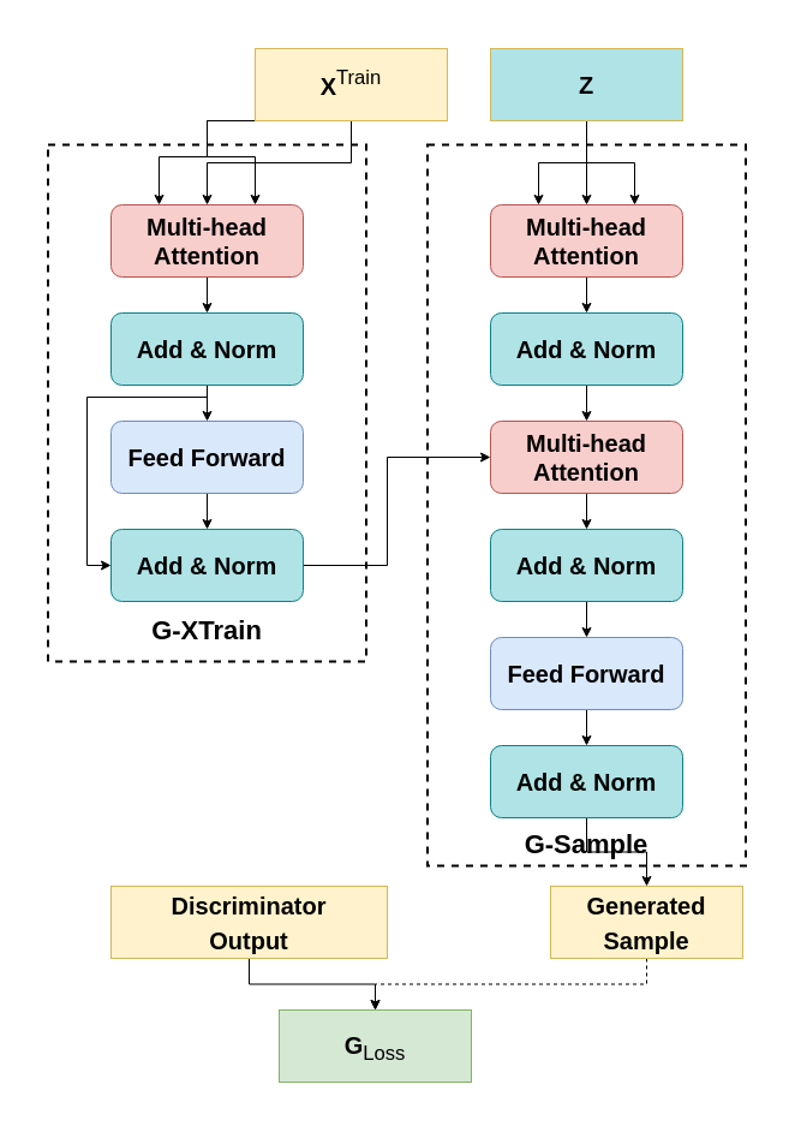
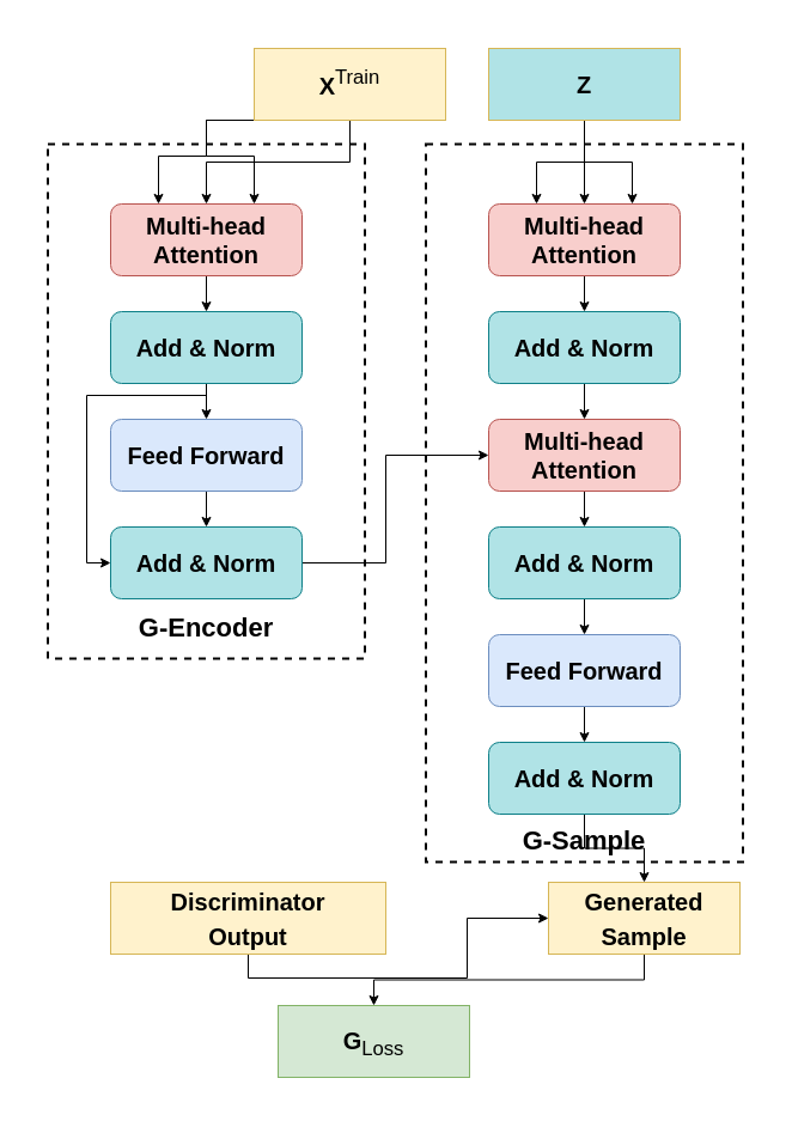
  <mxCell id="0" />
  <mxCell id="1" parent="0" />
  <mxCell id="2" value="" style="rounded=0;whiteSpace=wrap;html=1;dashed=1;labelBorderColor=#FFFFFF;sketch=0;fontSize=20;strokeWidth=2;strokeColor=none;" parent="1" vertex="1"><mxGeometry x="20" y="20" width="620" height="900" as="geometry" /></mxCell>
  <mxCell id="3" value="" style="rounded=0;whiteSpace=wrap;html=1;dashed=1;strokeWidth=2;fillColor=none;" parent="1" vertex="1"><mxGeometry x="355.5" y="120" width="265" height="600" as="geometry" /></mxCell>
  <mxCell id="4" value="" style="rounded=0;whiteSpace=wrap;html=1;dashed=1;strokeWidth=2;fillColor=none;" parent="1" vertex="1"><mxGeometry x="39.5" y="120" width="265" height="430" as="geometry" /></mxCell>
  <mxCell id="5" style="edgeStyle=orthogonalEdgeStyle;rounded=0;orthogonalLoop=1;jettySize=auto;html=1;exitX=0.5;exitY=1;exitDx=0;exitDy=0;entryX=0.25;entryY=0;entryDx=0;entryDy=0;fontStyle=1" parent="1" source="8" target="10" edge="1"><mxGeometry relative="1" as="geometry"><Array as="points"><mxPoint x="172" y="130" /><mxPoint x="132" y="130" /></Array></mxGeometry></mxCell>
  <mxCell id="6" style="edgeStyle=orthogonalEdgeStyle;rounded=0;orthogonalLoop=1;jettySize=auto;html=1;exitX=0.5;exitY=1;exitDx=0;exitDy=0;entryX=0.5;entryY=0;entryDx=0;entryDy=0;fontStyle=1" parent="1" source="8" target="10" edge="1"><mxGeometry relative="1" as="geometry" /></mxCell>
  <mxCell id="7" style="edgeStyle=orthogonalEdgeStyle;rounded=0;orthogonalLoop=1;jettySize=auto;html=1;exitX=0.5;exitY=1;exitDx=0;exitDy=0;entryX=0.75;entryY=0;entryDx=0;entryDy=0;fontStyle=1" parent="1" source="8" target="10" edge="1"><mxGeometry relative="1" as="geometry"><Array as="points"><mxPoint x="172" y="130" /><mxPoint x="212" y="130" /></Array></mxGeometry></mxCell>
  <mxCell id="8" value="&lt;font style=&quot;font-size: 20px&quot;&gt;X&lt;span style=&quot;font-weight: normal&quot;&gt;&lt;sup&gt;Train&lt;/sup&gt;&lt;/span&gt;&lt;/font&gt;" style="rounded=0;whiteSpace=wrap;html=1;fontStyle=1;fontSize=24;fillColor=#fff2cc;strokeColor=#d6b656;" parent="1" vertex="1"><mxGeometry x="212" y="40" width="160" height="60" as="geometry" /></mxCell>
  <mxCell id="9" style="edgeStyle=orthogonalEdgeStyle;rounded=0;orthogonalLoop=1;jettySize=auto;html=1;exitX=0.5;exitY=1;exitDx=0;exitDy=0;entryX=0.5;entryY=0;entryDx=0;entryDy=0;fontStyle=1" parent="1" source="10" target="15" edge="1"><mxGeometry relative="1" as="geometry" /></mxCell>
  <mxCell id="10" value="Multi-head&lt;br&gt;Attention" style="rounded=1;whiteSpace=wrap;html=1;fontSize=20;fontStyle=1;fillColor=#f8cecc;strokeColor=#b85450;" parent="1" vertex="1"><mxGeometry x="92" y="170" width="160" height="60" as="geometry" /></mxCell>
  <mxCell id="11" style="edgeStyle=orthogonalEdgeStyle;rounded=0;orthogonalLoop=1;jettySize=auto;html=1;exitX=0.5;exitY=1;exitDx=0;exitDy=0;entryX=0.5;entryY=0;entryDx=0;entryDy=0;fontStyle=1" parent="1" source="12" target="17" edge="1"><mxGeometry relative="1" as="geometry" /></mxCell>
  <mxCell id="12" value="Multi-head&lt;br&gt;Attention" style="rounded=1;whiteSpace=wrap;html=1;fontSize=20;fontStyle=1;fillColor=#f8cecc;strokeColor=#b85450;" parent="1" vertex="1"><mxGeometry x="408" y="170" width="160" height="60" as="geometry" /></mxCell>
  <mxCell id="13" style="edgeStyle=orthogonalEdgeStyle;rounded=0;orthogonalLoop=1;jettySize=auto;html=1;exitX=0.5;exitY=1;exitDx=0;exitDy=0;entryX=0.5;entryY=0;entryDx=0;entryDy=0;fontStyle=1" parent="1" source="15" target="19" edge="1"><mxGeometry relative="1" as="geometry" /></mxCell>
  <mxCell id="14" style="edgeStyle=orthogonalEdgeStyle;rounded=0;orthogonalLoop=1;jettySize=auto;html=1;exitX=0.5;exitY=1;exitDx=0;exitDy=0;entryX=0;entryY=0.5;entryDx=0;entryDy=0;fontStyle=1" parent="1" source="15" target="21" edge="1"><mxGeometry relative="1" as="geometry"><Array as="points"><mxPoint x="172" y="330" /><mxPoint x="72" y="330" /><mxPoint x="72" y="470" /></Array></mxGeometry></mxCell>
  <mxCell id="15" value="Add &amp;amp; Norm" style="rounded=1;whiteSpace=wrap;html=1;fontSize=20;fontStyle=1;fillColor=#b0e3e6;strokeColor=#0e8088;" parent="1" vertex="1"><mxGeometry x="92" y="260" width="160" height="60" as="geometry" /></mxCell>
  <mxCell id="16" style="edgeStyle=orthogonalEdgeStyle;rounded=0;orthogonalLoop=1;jettySize=auto;html=1;exitX=0.5;exitY=1;exitDx=0;exitDy=0;entryX=0.5;entryY=0;entryDx=0;entryDy=0;strokeWidth=1;" parent="1" source="17" target="23" edge="1"><mxGeometry relative="1" as="geometry" /></mxCell>
  <mxCell id="17" value="Add &amp;amp; Norm" style="rounded=1;whiteSpace=wrap;html=1;fontSize=20;fontStyle=1;fillColor=#b0e3e6;strokeColor=#0e8088;" parent="1" vertex="1"><mxGeometry x="408" y="260" width="160" height="60" as="geometry" /></mxCell>
  <mxCell id="18" style="edgeStyle=orthogonalEdgeStyle;rounded=0;orthogonalLoop=1;jettySize=auto;html=1;exitX=0.5;exitY=1;exitDx=0;exitDy=0;entryX=0.5;entryY=0;entryDx=0;entryDy=0;fontStyle=1" parent="1" source="19" target="21" edge="1"><mxGeometry relative="1" as="geometry" /></mxCell>
  <mxCell id="19" value="Feed Forward" style="rounded=1;whiteSpace=wrap;html=1;fontSize=20;fontStyle=1;fillColor=#dae8fc;strokeColor=#6c8ebf;" parent="1" vertex="1"><mxGeometry x="92" y="350" width="160" height="60" as="geometry" /></mxCell>
  <mxCell id="20" style="edgeStyle=orthogonalEdgeStyle;rounded=0;orthogonalLoop=1;jettySize=auto;html=1;exitX=1;exitY=0.5;exitDx=0;exitDy=0;entryX=0;entryY=0.5;entryDx=0;entryDy=0;" parent="1" source="21" target="23" edge="1"><mxGeometry relative="1" as="geometry"><Array as="points"><mxPoint x="322" y="470" /><mxPoint x="322" y="380" /></Array></mxGeometry></mxCell>
  <mxCell id="21" value="Add &amp;amp; Norm" style="rounded=1;whiteSpace=wrap;html=1;fontSize=20;fontStyle=1;fillColor=#b0e3e6;strokeColor=#0e8088;" parent="1" vertex="1"><mxGeometry x="92" y="440" width="160" height="60" as="geometry" /></mxCell>
  <mxCell id="22" style="edgeStyle=orthogonalEdgeStyle;rounded=0;orthogonalLoop=1;jettySize=auto;html=1;exitX=0.5;exitY=1;exitDx=0;exitDy=0;entryX=0.5;entryY=0;entryDx=0;entryDy=0;strokeWidth=1;" parent="1" source="23" target="25" edge="1"><mxGeometry relative="1" as="geometry" /></mxCell>
  <mxCell id="23" value="Multi-head&lt;br&gt;Attention" style="rounded=1;whiteSpace=wrap;html=1;fontSize=20;fontStyle=1;fillColor=#f8cecc;strokeColor=#b85450;" parent="1" vertex="1"><mxGeometry x="408" y="350" width="160" height="60" as="geometry" /></mxCell>
  <mxCell id="24" style="edgeStyle=orthogonalEdgeStyle;rounded=0;orthogonalLoop=1;jettySize=auto;html=1;exitX=0.5;exitY=1;exitDx=0;exitDy=0;entryX=0.5;entryY=0;entryDx=0;entryDy=0;fontStyle=1" parent="1" source="25" target="27" edge="1"><mxGeometry relative="1" as="geometry" /></mxCell>
  <mxCell id="25" value="Add &amp;amp; Norm" style="rounded=1;whiteSpace=wrap;html=1;fontSize=20;fontStyle=1;fillColor=#b0e3e6;strokeColor=#0e8088;" parent="1" vertex="1"><mxGeometry x="408" y="440" width="160" height="60" as="geometry" /></mxCell>
  <mxCell id="26" style="edgeStyle=orthogonalEdgeStyle;rounded=0;orthogonalLoop=1;jettySize=auto;html=1;exitX=0.5;exitY=1;exitDx=0;exitDy=0;entryX=0.5;entryY=0;entryDx=0;entryDy=0;strokeWidth=1;" parent="1" source="27" target="40" edge="1"><mxGeometry relative="1" as="geometry" /></mxCell>
  <mxCell id="27" value="Feed Forward" style="rounded=1;whiteSpace=wrap;html=1;fontSize=20;fontStyle=1;fillColor=#dae8fc;strokeColor=#6c8ebf;" parent="1" vertex="1"><mxGeometry x="408" y="530" width="160" height="60" as="geometry" /></mxCell>
- <mxCell id="28" style="edgeStyle=orthogonalEdgeStyle;rounded=0;orthogonalLoop=1;jettySize=auto;html=1;exitX=0.5;exitY=1;exitDx=0;exitDy=0;entryX=0.5;entryY=0;entryDx=0;entryDy=0;fontStyle=1;dashed=1;" parent="1" source="29" target="32" edge="1"><mxGeometry relative="1" as="geometry" /></mxCell>
+ <mxCell id="28" style="edgeStyle=orthogonalEdgeStyle;rounded=0;orthogonalLoop=1;jettySize=auto;html=1;exitX=0.5;exitY=1;exitDx=0;exitDy=0;entryX=0.5;entryY=0;entryDx=0;entryDy=0;fontStyle=1" parent="1" source="29" target="32" edge="1"><mxGeometry relative="1" as="geometry" /></mxCell>
  <mxCell id="29" value="&lt;span style=&quot;font-size: 20px&quot;&gt;Generated&lt;br&gt;Sample&lt;br&gt;&lt;/span&gt;" style="rounded=0;whiteSpace=wrap;html=1;fontStyle=1;fontSize=24;fillColor=#fff2cc;strokeColor=#d6b656;" parent="1" vertex="1"><mxGeometry x="458" y="737" width="160" height="60" as="geometry" /></mxCell>
- <mxCell id="30" style="edgeStyle=orthogonalEdgeStyle;rounded=0;orthogonalLoop=1;jettySize=auto;html=1;exitX=0.5;exitY=1;exitDx=0;exitDy=0;entryX=0.5;entryY=0;entryDx=0;entryDy=0;fontStyle=1" parent="1" source="31" target="32" edge="1"><mxGeometry relative="1" as="geometry" /></mxCell>
+ <mxCell id="30" style="edgeStyle=orthogonalEdgeStyle;rounded=0;orthogonalLoop=1;jettySize=auto;html=1;exitX=0.5;exitY=1;exitDx=0;exitDy=0;fontStyle=1;" parent="1" source="31" target="29" edge="1"><mxGeometry relative="1" as="geometry" /></mxCell>
  <mxCell id="31" value="&lt;span style=&quot;font-size: 20px&quot;&gt;Discriminator&lt;br&gt;Output&lt;br&gt;&lt;/span&gt;" style="rounded=0;whiteSpace=wrap;html=1;fontStyle=1;fontSize=24;fillColor=#fff2cc;strokeColor=#d6b656;" parent="1" vertex="1"><mxGeometry x="92" y="737" width="230" height="60" as="geometry" /></mxCell>
  <mxCell id="32" value="&lt;span style=&quot;font-size: 20px&quot;&gt;G&lt;span style=&quot;font-weight: normal&quot;&gt;&lt;sub&gt;Loss&lt;/sub&gt;&lt;/span&gt;&lt;/span&gt;" style="rounded=0;whiteSpace=wrap;html=1;fontStyle=1;fontSize=24;fillColor=#d5e8d4;strokeColor=#82b366;" parent="1" vertex="1"><mxGeometry x="232" y="840" width="160" height="60" as="geometry" /></mxCell>
- <mxCell id="33" value="&lt;b&gt;&lt;font style=&quot;font-size: 22px&quot;&gt;G-XTrain&lt;/font&gt;&lt;/b&gt;" style="text;html=1;strokeColor=none;fillColor=none;align=center;verticalAlign=middle;whiteSpace=wrap;rounded=0;dashed=1;" parent="1" vertex="1"><mxGeometry x="97" y="510" width="150" height="30" as="geometry" /></mxCell>
+ <mxCell id="33" value="&lt;b&gt;&lt;font style=&quot;font-size: 22px&quot;&gt;G-Encoder&lt;/font&gt;&lt;/b&gt;" style="text;html=1;strokeColor=none;fillColor=none;align=center;verticalAlign=middle;whiteSpace=wrap;rounded=0;dashed=1;" parent="1" vertex="1"><mxGeometry x="97" y="510" width="150" height="30" as="geometry" /></mxCell>
  <mxCell id="34" style="edgeStyle=orthogonalEdgeStyle;rounded=0;orthogonalLoop=1;jettySize=auto;html=1;exitX=0.5;exitY=1;exitDx=0;exitDy=0;entryX=0.25;entryY=0;entryDx=0;entryDy=0;" parent="1" source="37" target="12" edge="1"><mxGeometry relative="1" as="geometry" /></mxCell>
  <mxCell id="35" style="edgeStyle=orthogonalEdgeStyle;rounded=0;orthogonalLoop=1;jettySize=auto;html=1;exitX=0.5;exitY=1;exitDx=0;exitDy=0;entryX=0.5;entryY=0;entryDx=0;entryDy=0;" parent="1" source="37" target="12" edge="1"><mxGeometry relative="1" as="geometry" /></mxCell>
  <mxCell id="36" style="edgeStyle=orthogonalEdgeStyle;rounded=0;orthogonalLoop=1;jettySize=auto;html=1;exitX=0.5;exitY=1;exitDx=0;exitDy=0;entryX=0.75;entryY=0;entryDx=0;entryDy=0;" parent="1" source="37" target="12" edge="1"><mxGeometry relative="1" as="geometry" /></mxCell>
  <mxCell id="37" value="&lt;span style=&quot;font-size: 20px&quot;&gt;Z&lt;/span&gt;" style="rounded=0;whiteSpace=wrap;html=1;fontStyle=1;fontSize=24;fillColor=#b0e3e6;strokeColor=#d6b656;" parent="1" vertex="1"><mxGeometry x="408" y="40" width="160" height="60" as="geometry" /></mxCell>
  <mxCell id="38" value="&lt;b&gt;&lt;font style=&quot;font-size: 22px&quot;&gt;G-Sample&lt;/font&gt;&lt;/b&gt;" style="text;html=1;strokeColor=none;fillColor=none;align=center;verticalAlign=middle;whiteSpace=wrap;rounded=0;dashed=1;" parent="1" vertex="1"><mxGeometry x="413" y="688" width="150" height="30" as="geometry" /></mxCell>
  <mxCell id="39" style="edgeStyle=orthogonalEdgeStyle;rounded=0;orthogonalLoop=1;jettySize=auto;html=1;exitX=0.5;exitY=1;exitDx=0;exitDy=0;entryX=0.5;entryY=0;entryDx=0;entryDy=0;strokeWidth=1;" parent="1" source="40" target="29" edge="1"><mxGeometry relative="1" as="geometry" /></mxCell>
  <mxCell id="40" value="Add &amp;amp; Norm" style="rounded=1;whiteSpace=wrap;html=1;fontSize=20;fontStyle=1;fillColor=#b0e3e6;strokeColor=#0e8088;" parent="1" vertex="1"><mxGeometry x="408" y="620" width="160" height="60" as="geometry" /></mxCell>
